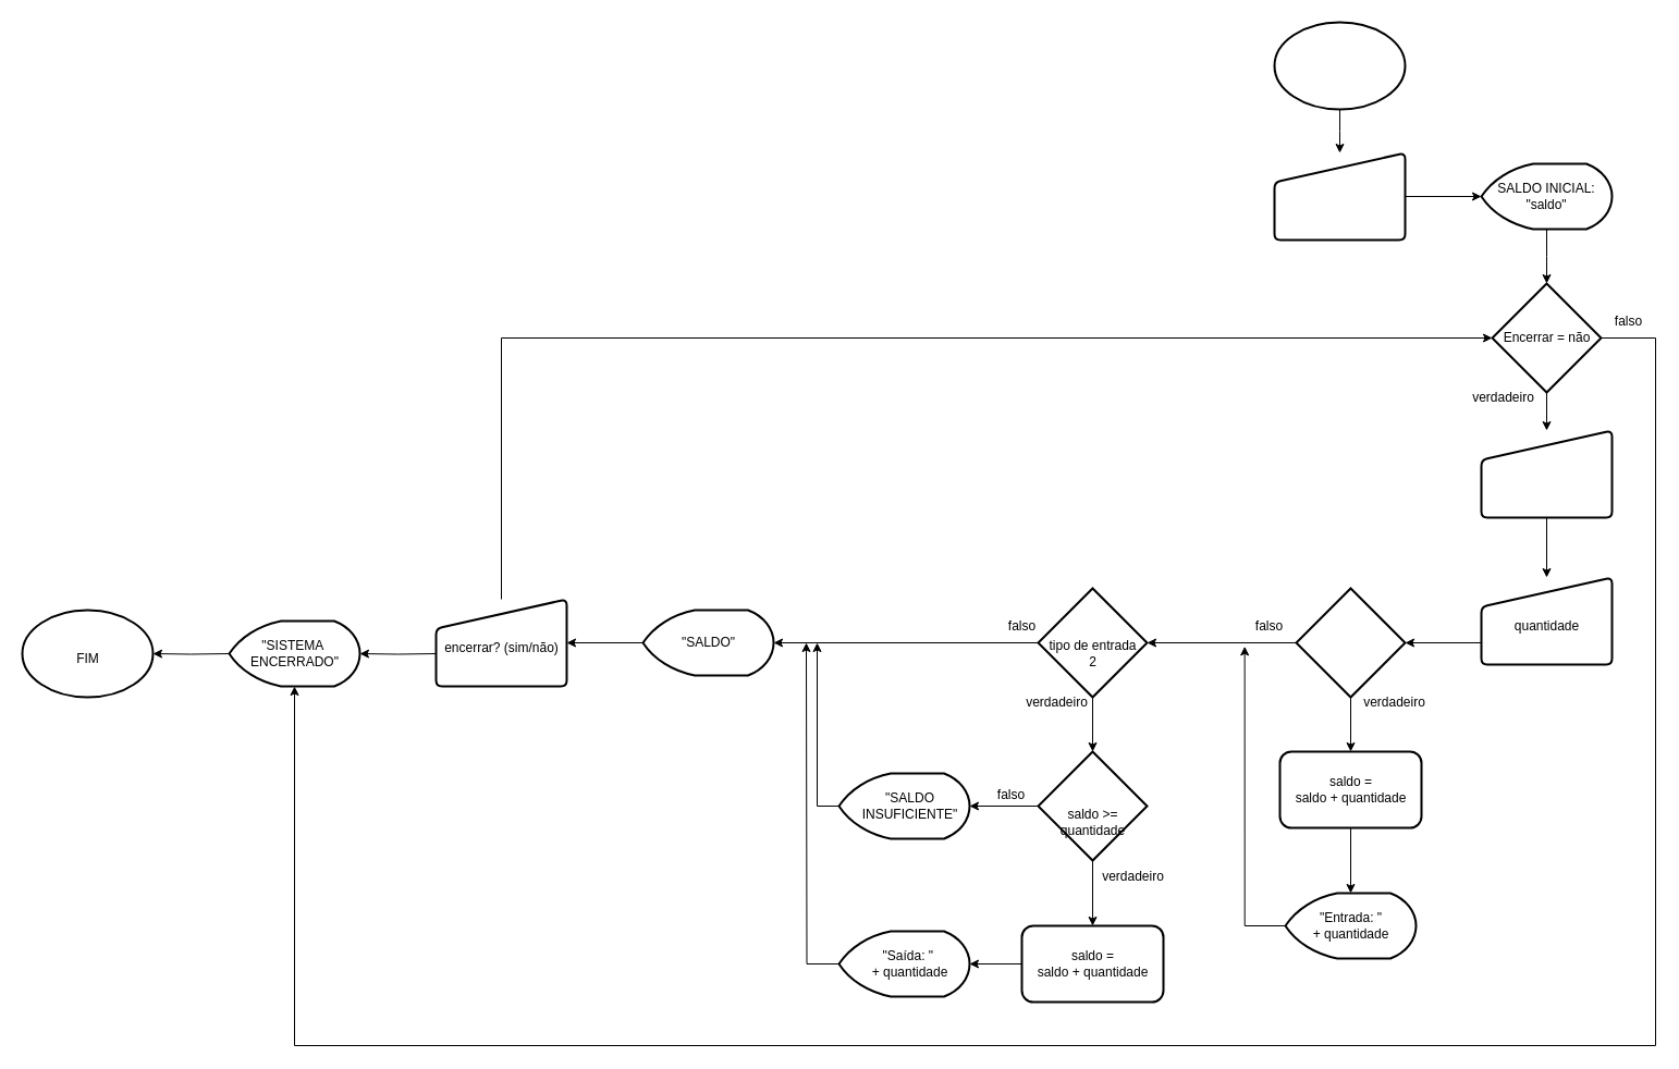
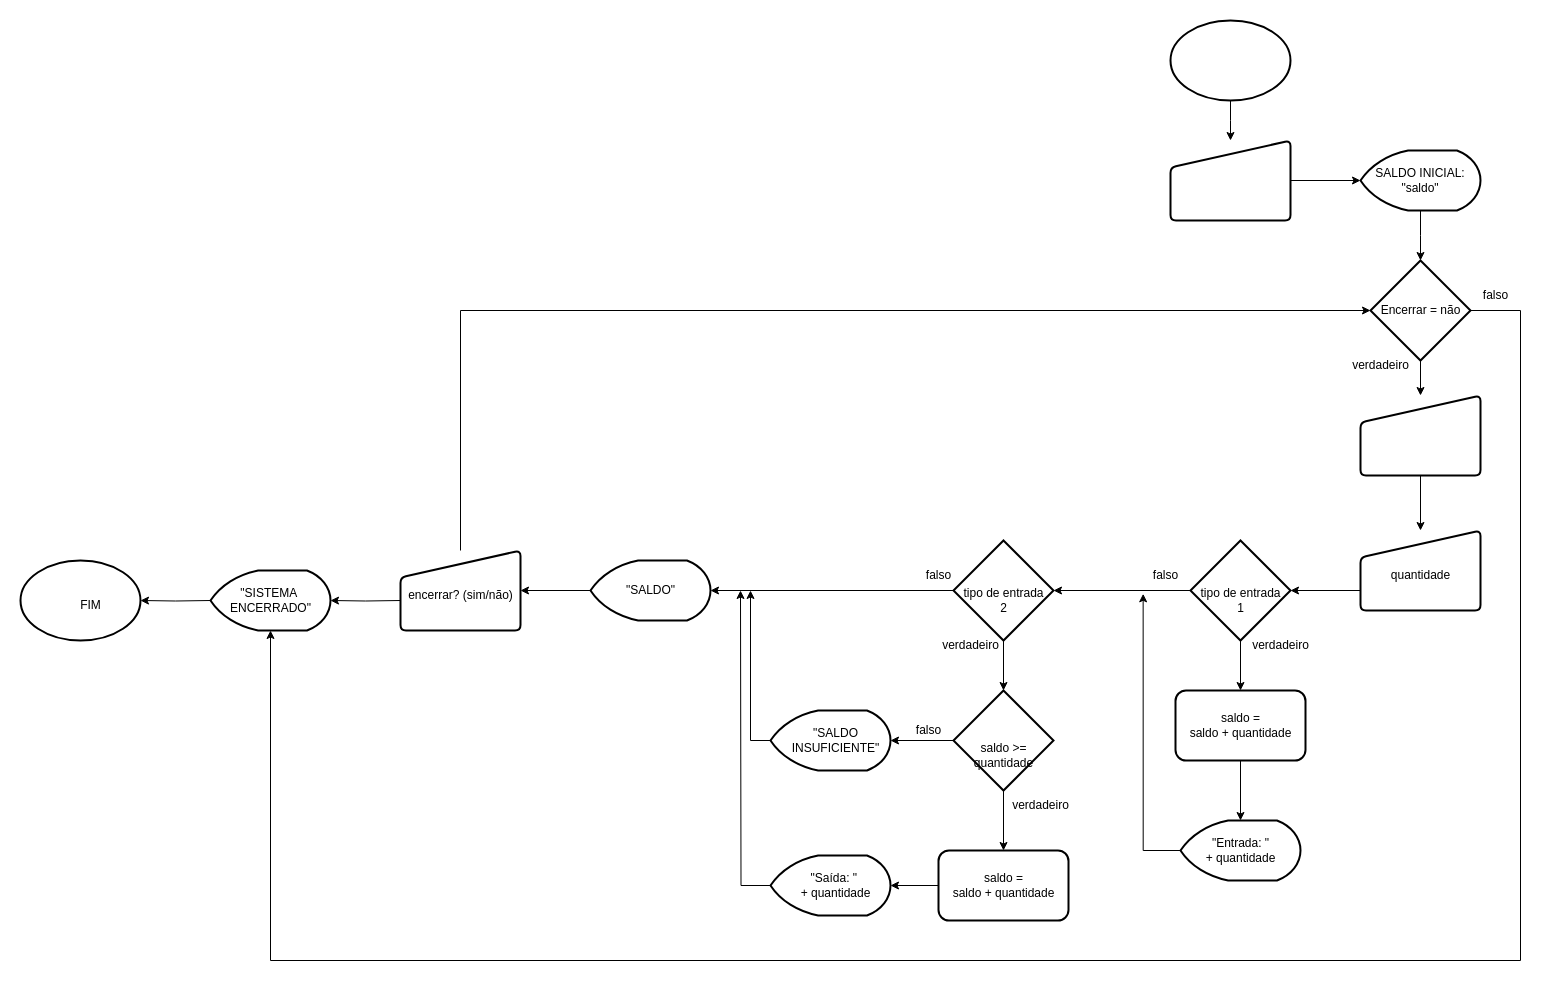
  <mxCell id="0" />
  <mxCell id="1" parent="0" />
  <mxCell id="2" value="" style="ellipse;whiteSpace=wrap;html=1;strokeWidth=2;" vertex="1" parent="1"><mxGeometry x="20" y="560" width="120" height="80" as="geometry" /></mxCell>
  <mxCell id="3" value="" style="edgeStyle=orthogonalEdgeStyle;rounded=0;orthogonalLoop=1;jettySize=auto;html=1;" edge="1" parent="1" source="4"><mxGeometry relative="1" as="geometry"><mxPoint x="1230" y="140" as="targetPoint" /></mxGeometry></mxCell>
  <mxCell id="4" value="" style="ellipse;whiteSpace=wrap;html=1;strokeWidth=2;" vertex="1" parent="1"><mxGeometry x="1170" y="20" width="120" height="80" as="geometry" /></mxCell>
  <mxCell id="5" value="" style="edgeStyle=orthogonalEdgeStyle;rounded=0;orthogonalLoop=1;jettySize=auto;html=1;" edge="1" parent="1" source="6"><mxGeometry relative="1" as="geometry"><mxPoint x="1420" y="260" as="targetPoint" /></mxGeometry></mxCell>
  <mxCell id="6" value="" style="strokeWidth=2;html=1;shape=mxgraph.flowchart.display;whiteSpace=wrap;" vertex="1" parent="1"><mxGeometry x="1360" y="150" width="120" height="60" as="geometry" /></mxCell>
  <mxCell id="7" value="" style="edgeStyle=orthogonalEdgeStyle;rounded=0;orthogonalLoop=1;jettySize=auto;html=1;" edge="1" parent="1" source="8" target="6"><mxGeometry relative="1" as="geometry" /></mxCell>
  <mxCell id="8" value="" style="html=1;strokeWidth=2;shape=manualInput;whiteSpace=wrap;rounded=1;size=27;arcSize=11;" vertex="1" parent="1"><mxGeometry x="1170" y="140" width="120" height="80" as="geometry" /></mxCell>
  <mxCell id="9" value="" style="edgeStyle=orthogonalEdgeStyle;rounded=0;orthogonalLoop=1;jettySize=auto;html=1;" edge="1" parent="1" source="11" target="13"><mxGeometry relative="1" as="geometry" /></mxCell>
  <mxCell id="10" style="edgeStyle=orthogonalEdgeStyle;rounded=0;orthogonalLoop=1;jettySize=auto;html=1;exitX=1;exitY=0.5;exitDx=0;exitDy=0;entryX=0.5;entryY=1;entryDx=0;entryDy=0;entryPerimeter=0;" edge="1" parent="1" source="11" target="25"><mxGeometry relative="1" as="geometry"><Array as="points"><mxPoint x="1520" y="310" /><mxPoint x="1520" y="960" /><mxPoint x="270" y="960" /></Array></mxGeometry></mxCell>
  <mxCell id="11" value="" style="rhombus;whiteSpace=wrap;html=1;strokeWidth=2;" vertex="1" parent="1"><mxGeometry x="1370" y="260" width="100" height="100" as="geometry" /></mxCell>
  <mxCell id="12" value="" style="edgeStyle=orthogonalEdgeStyle;rounded=0;orthogonalLoop=1;jettySize=auto;html=1;" edge="1" parent="1" source="13" target="15"><mxGeometry relative="1" as="geometry" /></mxCell>
  <mxCell id="13" value="" style="html=1;strokeWidth=2;shape=manualInput;whiteSpace=wrap;rounded=1;size=27;arcSize=11;" vertex="1" parent="1"><mxGeometry x="1360" y="395" width="120" height="80" as="geometry" /></mxCell>
  <mxCell id="14" style="edgeStyle=orthogonalEdgeStyle;rounded=0;orthogonalLoop=1;jettySize=auto;html=1;exitX=0;exitY=0.75;exitDx=0;exitDy=0;entryX=1;entryY=0.5;entryDx=0;entryDy=0;" edge="1" parent="1" source="15" target="21"><mxGeometry relative="1" as="geometry" /></mxCell>
  <mxCell id="15" value="" style="html=1;strokeWidth=2;shape=manualInput;whiteSpace=wrap;rounded=1;size=27;arcSize=11;" vertex="1" parent="1"><mxGeometry x="1360" y="530" width="120" height="80" as="geometry" /></mxCell>
  <mxCell id="16" style="edgeStyle=orthogonalEdgeStyle;rounded=0;orthogonalLoop=1;jettySize=auto;html=1;exitX=0.5;exitY=1;exitDx=0;exitDy=0;entryX=0.5;entryY=0;entryDx=0;entryDy=0;" edge="1" parent="1" source="18" target="46"><mxGeometry relative="1" as="geometry"><mxPoint x="1003" y="690" as="targetPoint" /></mxGeometry></mxCell>
  <mxCell id="17" style="edgeStyle=orthogonalEdgeStyle;rounded=0;orthogonalLoop=1;jettySize=auto;html=1;exitX=0;exitY=0.5;exitDx=0;exitDy=0;entryX=1;entryY=0.5;entryDx=0;entryDy=0;entryPerimeter=0;" edge="1" parent="1" source="18" target="39"><mxGeometry relative="1" as="geometry" /></mxCell>
  <mxCell id="18" value="" style="rhombus;whiteSpace=wrap;html=1;strokeWidth=2;" vertex="1" parent="1"><mxGeometry x="953" y="540" width="100" height="100" as="geometry" /></mxCell>
  <mxCell id="19" style="edgeStyle=orthogonalEdgeStyle;rounded=0;orthogonalLoop=1;jettySize=auto;html=1;exitX=0;exitY=0.5;exitDx=0;exitDy=0;entryX=1;entryY=0.5;entryDx=0;entryDy=0;" edge="1" parent="1" source="21" target="18"><mxGeometry relative="1" as="geometry" /></mxCell>
  <mxCell id="20" style="edgeStyle=orthogonalEdgeStyle;rounded=0;orthogonalLoop=1;jettySize=auto;html=1;exitX=0.5;exitY=1;exitDx=0;exitDy=0;entryX=0.5;entryY=0;entryDx=0;entryDy=0;" edge="1" parent="1" source="21" target="33"><mxGeometry relative="1" as="geometry" /></mxCell>
  <mxCell id="21" value="" style="rhombus;whiteSpace=wrap;html=1;strokeWidth=2;" vertex="1" parent="1"><mxGeometry x="1190" y="540" width="100" height="100" as="geometry" /></mxCell>
  <mxCell id="22" value="SALDO INICIAL: &quot;saldo&quot;" style="text;strokeColor=none;align=center;fillColor=none;html=1;verticalAlign=middle;whiteSpace=wrap;rounded=0;" vertex="1" parent="1"><mxGeometry x="1370" y="165" width="100" height="30" as="geometry" /></mxCell>
  <mxCell id="23" value="Encerrar = não" style="text;html=1;align=center;verticalAlign=middle;resizable=0;points=[];autosize=1;strokeColor=none;fillColor=none;" vertex="1" parent="1"><mxGeometry x="1370" y="295" width="100" height="30" as="geometry" /></mxCell>
  <mxCell id="24" value="falso" style="text;html=1;align=center;verticalAlign=middle;resizable=0;points=[];autosize=1;strokeColor=none;fillColor=none;" vertex="1" parent="1"><mxGeometry x="1470" y="280" width="50" height="30" as="geometry" /></mxCell>
  <mxCell id="25" value="" style="strokeWidth=2;html=1;shape=mxgraph.flowchart.display;whiteSpace=wrap;direction=east;" vertex="1" parent="1"><mxGeometry x="210" y="570" width="120" height="60" as="geometry" /></mxCell>
  <mxCell id="26" value="quantidade" style="text;html=1;align=center;verticalAlign=middle;resizable=0;points=[];autosize=1;strokeColor=none;fillColor=none;" vertex="1" parent="1"><mxGeometry x="1380" y="560" width="80" height="30" as="geometry" /></mxCell>
  <mxCell id="27" value="tipo de entrada&lt;br&gt;2" style="text;html=1;align=center;verticalAlign=middle;resizable=0;points=[];autosize=1;strokeColor=none;fillColor=none;" vertex="1" parent="1"><mxGeometry x="953" y="580" width="100" height="40" as="geometry" /></mxCell>
+ <mxCell id="28" value="tipo de entrada&lt;br&gt;1" style="text;html=1;align=center;verticalAlign=middle;resizable=0;points=[];autosize=1;strokeColor=none;fillColor=none;" vertex="1" parent="1"><mxGeometry x="1190" y="580" width="100" height="40" as="geometry" /></mxCell>
  <mxCell id="29" style="edgeStyle=orthogonalEdgeStyle;rounded=0;orthogonalLoop=1;jettySize=auto;html=1;exitX=0;exitY=0.5;exitDx=0;exitDy=0;exitPerimeter=0;" edge="1" parent="1" source="30"><mxGeometry relative="1" as="geometry"><mxPoint x="750" y="590" as="targetPoint" /></mxGeometry></mxCell>
  <mxCell id="30" value="" style="strokeWidth=2;html=1;shape=mxgraph.flowchart.display;whiteSpace=wrap;direction=east;" vertex="1" parent="1"><mxGeometry x="770" y="710" width="120" height="60" as="geometry" /></mxCell>
  <mxCell id="31" value="verdadeiro" style="text;html=1;align=center;verticalAlign=middle;resizable=0;points=[];autosize=1;strokeColor=none;fillColor=none;" vertex="1" parent="1"><mxGeometry x="1340" y="350" width="80" height="30" as="geometry" /></mxCell>
  <mxCell id="32" style="edgeStyle=orthogonalEdgeStyle;rounded=0;orthogonalLoop=1;jettySize=auto;html=1;exitX=0.5;exitY=1;exitDx=0;exitDy=0;entryX=0.5;entryY=0;entryDx=0;entryDy=0;entryPerimeter=0;" edge="1" parent="1" source="33" target="36"><mxGeometry relative="1" as="geometry" /></mxCell>
  <mxCell id="33" value="" style="rounded=1;whiteSpace=wrap;html=1;strokeWidth=2;" vertex="1" parent="1"><mxGeometry x="1175" y="690" width="130" height="70" as="geometry" /></mxCell>
  <mxCell id="34" value="saldo = &lt;br&gt;saldo + quantidade" style="text;html=1;align=center;verticalAlign=middle;resizable=0;points=[];autosize=1;strokeColor=none;fillColor=none;rotation=0;" vertex="1" parent="1"><mxGeometry x="1175" y="705" width="130" height="40" as="geometry" /></mxCell>
  <mxCell id="35" style="edgeStyle=orthogonalEdgeStyle;rounded=0;orthogonalLoop=1;jettySize=auto;html=1;exitX=0;exitY=0.5;exitDx=0;exitDy=0;exitPerimeter=0;entryX=0.053;entryY=1.11;entryDx=0;entryDy=0;entryPerimeter=0;" edge="1" parent="1" source="36" target="42"><mxGeometry relative="1" as="geometry"><mxPoint x="1110" y="590" as="targetPoint" /><Array as="points"><mxPoint x="1143" y="850" /></Array></mxGeometry></mxCell>
  <mxCell id="36" value="" style="strokeWidth=2;html=1;shape=mxgraph.flowchart.display;whiteSpace=wrap;direction=east;" vertex="1" parent="1"><mxGeometry x="1180" y="820" width="120" height="60" as="geometry" /></mxCell>
  <mxCell id="37" value="&quot;Entrada: &quot; &lt;br&gt;+ quantidade" style="text;html=1;align=center;verticalAlign=middle;resizable=0;points=[];autosize=1;strokeColor=none;fillColor=none;" vertex="1" parent="1"><mxGeometry x="1195" y="830" width="90" height="40" as="geometry" /></mxCell>
  <mxCell id="38" style="edgeStyle=orthogonalEdgeStyle;rounded=0;orthogonalLoop=1;jettySize=auto;html=1;exitX=0;exitY=0.5;exitDx=0;exitDy=0;exitPerimeter=0;entryX=1;entryY=0.5;entryDx=0;entryDy=0;" edge="1" parent="1" source="39" target="60"><mxGeometry relative="1" as="geometry" /></mxCell>
  <mxCell id="39" value="" style="strokeWidth=2;html=1;shape=mxgraph.flowchart.display;whiteSpace=wrap;direction=east;" vertex="1" parent="1"><mxGeometry x="590" y="560" width="120" height="60" as="geometry" /></mxCell>
  <mxCell id="40" value="falso" style="text;html=1;align=center;verticalAlign=middle;resizable=0;points=[];autosize=1;strokeColor=none;fillColor=none;" vertex="1" parent="1"><mxGeometry x="903" y="715" width="50" height="30" as="geometry" /></mxCell>
  <mxCell id="41" value="verdadeiro" style="text;html=1;align=center;verticalAlign=middle;resizable=0;points=[];autosize=1;strokeColor=none;fillColor=none;" vertex="1" parent="1"><mxGeometry x="930" y="630" width="80" height="30" as="geometry" /></mxCell>
  <mxCell id="42" value="falso" style="text;html=1;align=center;verticalAlign=middle;resizable=0;points=[];autosize=1;strokeColor=none;fillColor=none;" vertex="1" parent="1"><mxGeometry y="560" width="50" height="30" as="geometry" x="1140" /></mxCell>
  <mxCell id="43" value="verdadeiro" style="text;html=1;align=center;verticalAlign=middle;resizable=0;points=[];autosize=1;strokeColor=none;fillColor=none;" vertex="1" parent="1"><mxGeometry x="1240" y="630" width="80" height="30" as="geometry" /></mxCell>
  <mxCell id="44" style="edgeStyle=orthogonalEdgeStyle;rounded=0;orthogonalLoop=1;jettySize=auto;html=1;exitX=0;exitY=0.5;exitDx=0;exitDy=0;entryX=1;entryY=0.5;entryDx=0;entryDy=0;entryPerimeter=0;" edge="1" parent="1" source="46" target="30"><mxGeometry relative="1" as="geometry" /></mxCell>
  <mxCell id="45" style="edgeStyle=orthogonalEdgeStyle;rounded=0;orthogonalLoop=1;jettySize=auto;html=1;exitX=0.5;exitY=1;exitDx=0;exitDy=0;entryX=0.5;entryY=0;entryDx=0;entryDy=0;" edge="1" parent="1" source="46" target="48"><mxGeometry relative="1" as="geometry" /></mxCell>
  <mxCell id="46" value="" style="rhombus;whiteSpace=wrap;html=1;strokeWidth=2;" vertex="1" parent="1"><mxGeometry x="953" y="690" width="100" height="100" as="geometry" /></mxCell>
  <mxCell id="47" value="saldo &amp;gt;= &lt;br&gt;quantidade" style="text;html=1;align=center;verticalAlign=middle;resizable=0;points=[];autosize=1;strokeColor=none;fillColor=none;" vertex="1" parent="1"><mxGeometry x="963" y="735" width="80" height="40" as="geometry" /></mxCell>
  <mxCell id="48" value="" style="rounded=1;whiteSpace=wrap;html=1;strokeWidth=2;" vertex="1" parent="1"><mxGeometry x="938" y="850" width="130" height="70" as="geometry" /></mxCell>
  <mxCell id="49" value="&quot;SALDO &lt;br&gt;INSUFICIENTE&quot;" style="text;html=1;align=center;verticalAlign=middle;resizable=0;points=[];autosize=1;strokeColor=none;fillColor=none;" vertex="1" parent="1"><mxGeometry x="780" y="720" width="110" height="40" as="geometry" /></mxCell>
  <mxCell id="50" value="falso" style="text;html=1;align=center;verticalAlign=middle;resizable=0;points=[];autosize=1;strokeColor=none;fillColor=none;" vertex="1" parent="1"><mxGeometry x="913" y="560" width="50" height="30" as="geometry" /></mxCell>
  <mxCell id="51" value="verdadeiro" style="text;html=1;align=center;verticalAlign=middle;resizable=0;points=[];autosize=1;strokeColor=none;fillColor=none;" vertex="1" parent="1"><mxGeometry x="1000" y="790" width="80" height="30" as="geometry" /></mxCell>
  <mxCell id="52" value="" style="edgeStyle=orthogonalEdgeStyle;rounded=0;orthogonalLoop=1;jettySize=auto;html=1;" edge="1" parent="1" source="53" target="55"><mxGeometry relative="1" as="geometry" /></mxCell>
  <mxCell id="53" value="saldo = &lt;br&gt;saldo + quantidade" style="text;html=1;align=center;verticalAlign=middle;resizable=0;points=[];autosize=1;strokeColor=none;fillColor=none;" vertex="1" parent="1"><mxGeometry x="938" y="865" width="130" height="40" as="geometry" /></mxCell>
  <mxCell id="54" style="edgeStyle=orthogonalEdgeStyle;rounded=0;orthogonalLoop=1;jettySize=auto;html=1;exitX=0;exitY=0.5;exitDx=0;exitDy=0;exitPerimeter=0;" edge="1" parent="1" source="55"><mxGeometry relative="1" as="geometry"><mxPoint x="740" y="590" as="targetPoint" /></mxGeometry></mxCell>
  <mxCell id="55" value="" style="strokeWidth=2;html=1;shape=mxgraph.flowchart.display;whiteSpace=wrap;direction=east;" vertex="1" parent="1"><mxGeometry x="770" y="855" width="120" height="60" as="geometry" /></mxCell>
  <mxCell id="56" value="&quot;Saída: &quot;&amp;nbsp;&lt;br&gt;+ quantidade" style="text;html=1;align=center;verticalAlign=middle;resizable=0;points=[];autosize=1;strokeColor=none;fillColor=none;" vertex="1" parent="1"><mxGeometry x="790" y="865" width="90" height="40" as="geometry" /></mxCell>
  <mxCell id="57" value="&quot;SALDO&quot;" style="text;html=1;align=center;verticalAlign=middle;resizable=0;points=[];autosize=1;strokeColor=none;fillColor=none;" vertex="1" parent="1"><mxGeometry x="615" y="575" width="70" height="30" as="geometry" /></mxCell>
  <mxCell id="58" style="edgeStyle=orthogonalEdgeStyle;rounded=0;orthogonalLoop=1;jettySize=auto;html=1;exitX=0.5;exitY=0;exitDx=0;exitDy=0;entryX=0;entryY=0.5;entryDx=0;entryDy=0;" edge="1" parent="1" source="60" target="11"><mxGeometry relative="1" as="geometry"><mxPoint x="1270" y="300" as="targetPoint" /><Array as="points"><mxPoint x="460" y="310" /></Array></mxGeometry></mxCell>
  <mxCell id="59" style="edgeStyle=orthogonalEdgeStyle;rounded=0;orthogonalLoop=1;jettySize=auto;html=1;entryX=1;entryY=0.5;entryDx=0;entryDy=0;entryPerimeter=0;" edge="1" parent="1" target="25"><mxGeometry relative="1" as="geometry"><mxPoint x="400" y="600" as="sourcePoint" /></mxGeometry></mxCell>
  <mxCell id="60" value="" style="html=1;strokeWidth=2;shape=manualInput;whiteSpace=wrap;rounded=1;size=27;arcSize=11;" vertex="1" parent="1"><mxGeometry x="400" y="550" width="120" height="80" as="geometry" /></mxCell>
  <mxCell id="61" value="encerrar? (sim/não)" style="text;html=1;align=center;verticalAlign=middle;resizable=0;points=[];autosize=1;strokeColor=none;fillColor=none;" vertex="1" parent="1"><mxGeometry x="395" y="580" width="130" height="30" as="geometry" /></mxCell>
  <mxCell id="62" value="" style="edgeStyle=orthogonalEdgeStyle;rounded=0;orthogonalLoop=1;jettySize=auto;html=1;" edge="1" parent="1" target="2"><mxGeometry relative="1" as="geometry"><mxPoint x="210" y="600" as="sourcePoint" /></mxGeometry></mxCell>
  <mxCell id="63" value="&quot;SISTEMA&amp;nbsp;&lt;br&gt;ENCERRADO&quot;" style="text;html=1;align=center;verticalAlign=middle;resizable=0;points=[];autosize=1;strokeColor=none;fillColor=none;" vertex="1" parent="1"><mxGeometry x="220" y="580" width="100" height="40" as="geometry" /></mxCell>
- <mxCell id="64" value="FIM" style="text;html=1;align=center;verticalAlign=middle;resizable=0;points=[];autosize=1;strokeColor=none;fillColor=none;" vertex="1" parent="1"><mxGeometry x="60" y="590" width="40" height="30" as="geometry" /></mxCell>
+ <mxCell id="64" value="FIM" style="text;html=1;align=center;verticalAlign=middle;resizable=0;points=[];autosize=1;strokeColor=none;fillColor=none;" vertex="1" parent="1"><mxGeometry x="70" y="590" width="40" height="30" as="geometry" /></mxCell>
